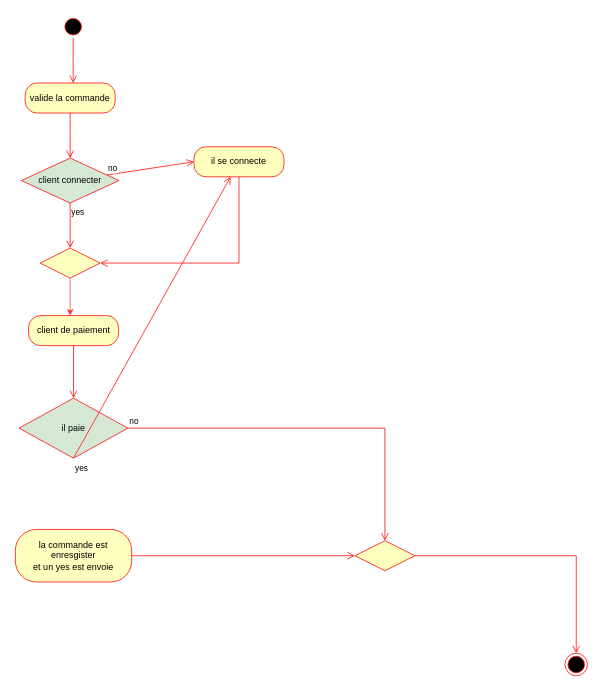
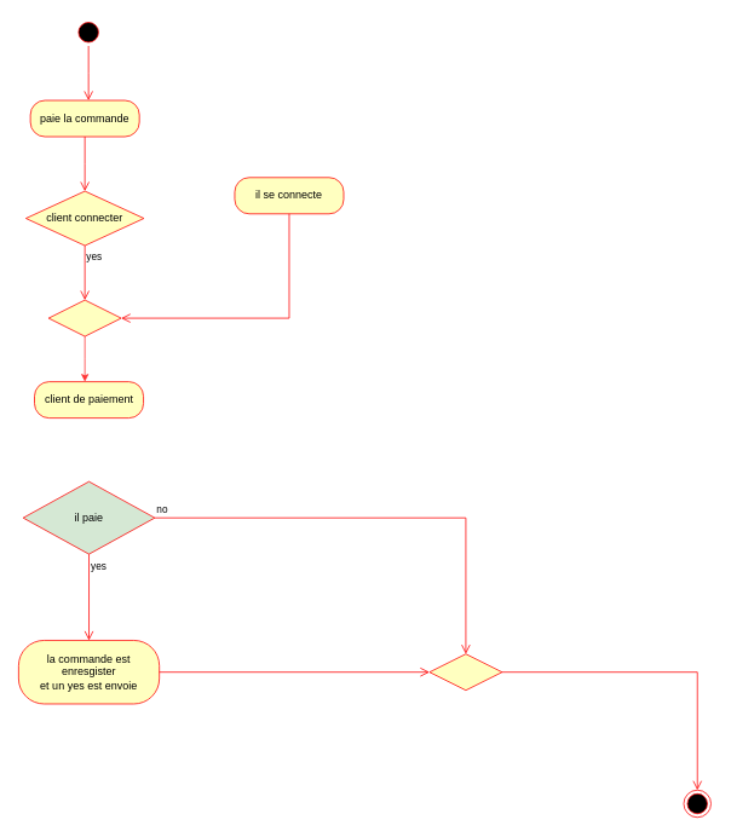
  <mxCell id="0" />
  <mxCell id="1" parent="0" />
  <mxCell id="2" value="" style="ellipse;html=1;shape=startState;fillColor=#000000;strokeColor=#ff0000;" parent="1" vertex="1"><mxGeometry x="82" y="20" width="30" height="30" as="geometry" /></mxCell>
  <mxCell id="3" value="" style="edgeStyle=orthogonalEdgeStyle;html=1;verticalAlign=bottom;endArrow=open;endSize=8;strokeColor=#ff0000;rounded=0;" parent="1" source="2" edge="1"><mxGeometry relative="1" as="geometry"><mxPoint x="97" y="110" as="targetPoint" /></mxGeometry></mxCell>
- <mxCell id="4" value="valide la commande" style="rounded=1;whiteSpace=wrap;html=1;arcSize=40;fontColor=#000000;fillColor=#ffffc0;strokeColor=#ff0000;" parent="1" vertex="1"><mxGeometry x="33" y="110" width="120" height="40" as="geometry" /></mxCell>
+ <mxCell id="4" value="paie la commande" style="rounded=1;whiteSpace=wrap;html=1;arcSize=40;fontColor=#000000;fillColor=#ffffc0;strokeColor=#ff0000;" parent="1" vertex="1"><mxGeometry x="33" y="110" width="120" height="40" as="geometry" /></mxCell>
  <mxCell id="5" value="" style="edgeStyle=orthogonalEdgeStyle;html=1;verticalAlign=bottom;endArrow=open;endSize=8;strokeColor=#ff0000;rounded=0;" parent="1" source="4" edge="1"><mxGeometry relative="1" as="geometry"><mxPoint x="93" y="210" as="targetPoint" /></mxGeometry></mxCell>
- <mxCell id="6" value="client connecter" style="rhombus;whiteSpace=wrap;html=1;fontColor=#000000;fillColor=#d5e8d4;strokeColor=#ff0000;" parent="1" vertex="1"><mxGeometry x="28" y="210" width="130" height="60" as="geometry" /></mxCell>
- <mxCell id="7" value="no" style="html=1;align=left;verticalAlign=bottom;endArrow=open;endSize=8;strokeColor=#ff0000;rounded=0;entryX=0;entryY=0.5;entryDx=0;entryDy=0;" parent="1" source="6" target="9" edge="1"><mxGeometry x="-1" relative="1" as="geometry"><mxPoint x="233" y="230" as="targetPoint" /></mxGeometry></mxCell>
+ <mxCell id="6" value="client connecter" style="rhombus;whiteSpace=wrap;html=1;fontColor=#000000;fillColor=#ffffc0;strokeColor=#ff0000;" parent="1" vertex="1"><mxGeometry x="28" y="210" width="130" height="60" as="geometry" /></mxCell>
  <mxCell id="8" value="yes" style="edgeStyle=orthogonalEdgeStyle;html=1;align=left;verticalAlign=top;endArrow=open;endSize=8;strokeColor=#ff0000;rounded=0;entryX=0.5;entryY=0;entryDx=0;entryDy=0;" parent="1" source="6" target="12" edge="1"><mxGeometry x="-1" relative="1" as="geometry"><mxPoint x="93" y="310" as="targetPoint" /></mxGeometry></mxCell>
  <mxCell id="9" value="il se connecte" style="rounded=1;whiteSpace=wrap;html=1;arcSize=40;fontColor=#000000;fillColor=#ffffc0;strokeColor=#ff0000;" parent="1" vertex="1"><mxGeometry x="258" y="195" width="120" height="40" as="geometry" /></mxCell>
  <mxCell id="10" value="" style="edgeStyle=orthogonalEdgeStyle;html=1;verticalAlign=bottom;endArrow=open;endSize=8;strokeColor=#ff0000;rounded=0;entryX=1;entryY=0.5;entryDx=0;entryDy=0;exitX=0.5;exitY=1;exitDx=0;exitDy=0;" parent="1" source="9" target="12" edge="1"><mxGeometry relative="1" as="geometry"><mxPoint x="288" y="300" as="targetPoint" /></mxGeometry></mxCell>
  <mxCell id="11" style="edgeStyle=orthogonalEdgeStyle;rounded=0;orthogonalLoop=1;jettySize=auto;html=1;strokeColor=#FF3333;" parent="1" source="12" edge="1"><mxGeometry relative="1" as="geometry"><mxPoint x="93" y="420" as="targetPoint" /></mxGeometry></mxCell>
  <mxCell id="12" value="" style="rhombus;whiteSpace=wrap;html=1;fontColor=#000000;fillColor=#ffffc0;strokeColor=#ff0000;" parent="1" vertex="1"><mxGeometry x="53" y="330" width="80" height="40" as="geometry" /></mxCell>
  <mxCell id="13" value="" style="ellipse;html=1;shape=endState;fillColor=#000000;strokeColor=#ff0000;" parent="1" vertex="1"><mxGeometry x="752.5" y="870" width="30" height="30" as="geometry" /></mxCell>
  <mxCell id="14" value="client de paiement" style="rounded=1;whiteSpace=wrap;html=1;arcSize=40;fontColor=#000000;fillColor=#ffffc0;strokeColor=#ff0000;" parent="1" vertex="1"><mxGeometry x="37.5" y="420" width="120" height="40" as="geometry" /></mxCell>
- <mxCell id="15" value="" style="edgeStyle=orthogonalEdgeStyle;html=1;verticalAlign=bottom;endArrow=open;endSize=8;strokeColor=#ff0000;rounded=0;entryX=0.5;entryY=0;entryDx=0;entryDy=0;" parent="1" source="14" target="16" edge="1"><mxGeometry relative="1" as="geometry"><mxPoint x="97.5" y="520" as="targetPoint" /></mxGeometry></mxCell>
  <mxCell id="16" value="il paie" style="rhombus;whiteSpace=wrap;html=1;fontColor=#000000;fillColor=#d5e8d4;strokeColor=#ff0000;" parent="1" vertex="1"><mxGeometry x="25" y="530" width="145" height="80" as="geometry" /></mxCell>
  <mxCell id="17" value="" style="edgeStyle=orthogonalEdgeStyle;html=1;align=left;verticalAlign=bottom;endArrow=open;endSize=8;strokeColor=#ff0000;rounded=0;entryX=0.5;entryY=0;entryDx=0;entryDy=0;" parent="1" source="16" target="22" edge="1"><mxGeometry x="-1" relative="1" as="geometry"><mxPoint x="202.5" y="530" as="targetPoint" /></mxGeometry></mxCell>
  <mxCell id="18" value="no" style="edgeLabel;html=1;align=center;verticalAlign=middle;resizable=0;points=[];" parent="17" vertex="1" connectable="0"><mxGeometry x="-0.583" y="-3" relative="1" as="geometry"><mxPoint x="-96" y="-13" as="offset" /></mxGeometry></mxCell>
- <mxCell id="19" value="yes" style="html=1;align=left;verticalAlign=top;endArrow=open;endSize=8;strokeColor=#ff0000;rounded=0;exitX=0.5;exitY=1;exitDx=0;exitDy=0;" parent="1" source="16" edge="1" target="9"><mxGeometry x="-1" relative="1" as="geometry"><mxPoint x="97.5" y="660" as="targetPoint" /></mxGeometry></mxCell>
+ <mxCell id="19" value="yes" style="html=1;align=left;verticalAlign=top;endArrow=open;endSize=8;strokeColor=#ff0000;rounded=0;exitX=0.5;exitY=1;exitDx=0;exitDy=0;entryX=0.5;entryY=0;entryDx=0;entryDy=0;" parent="1" source="16" edge="1" target="20"><mxGeometry x="-1" relative="1" as="geometry"><mxPoint x="97.5" y="660" as="targetPoint" /></mxGeometry></mxCell>
  <mxCell id="20" value="la commande est enresgister&lt;br&gt;et un yes est envoie" style="rounded=1;whiteSpace=wrap;html=1;arcSize=40;fontColor=#000000;fillColor=#ffffc0;strokeColor=#ff0000;" parent="1" vertex="1"><mxGeometry x="20" y="705" width="155" height="70" as="geometry" /></mxCell>
  <mxCell id="21" value="" style="edgeStyle=orthogonalEdgeStyle;html=1;verticalAlign=bottom;endArrow=open;endSize=8;strokeColor=#ff0000;rounded=0;entryX=0;entryY=0.5;entryDx=0;entryDy=0;" parent="1" source="20" target="22" edge="1"><mxGeometry relative="1" as="geometry"><mxPoint x="97.5" y="760" as="targetPoint" /></mxGeometry></mxCell>
  <mxCell id="22" value="" style="rhombus;whiteSpace=wrap;html=1;fontColor=#000000;fillColor=#ffffc0;strokeColor=#ff0000;" parent="1" vertex="1"><mxGeometry x="472.5" y="720" width="80" height="40" as="geometry" /></mxCell>
  <mxCell id="23" value="" style="edgeStyle=orthogonalEdgeStyle;html=1;align=left;verticalAlign=top;endArrow=open;endSize=8;strokeColor=#ff0000;rounded=0;entryX=0.5;entryY=0;entryDx=0;entryDy=0;" parent="1" source="22" target="13" edge="1"><mxGeometry x="0.664" y="10" relative="1" as="geometry"><mxPoint x="512.5" y="820" as="targetPoint" /><mxPoint as="offset" /></mxGeometry></mxCell>
